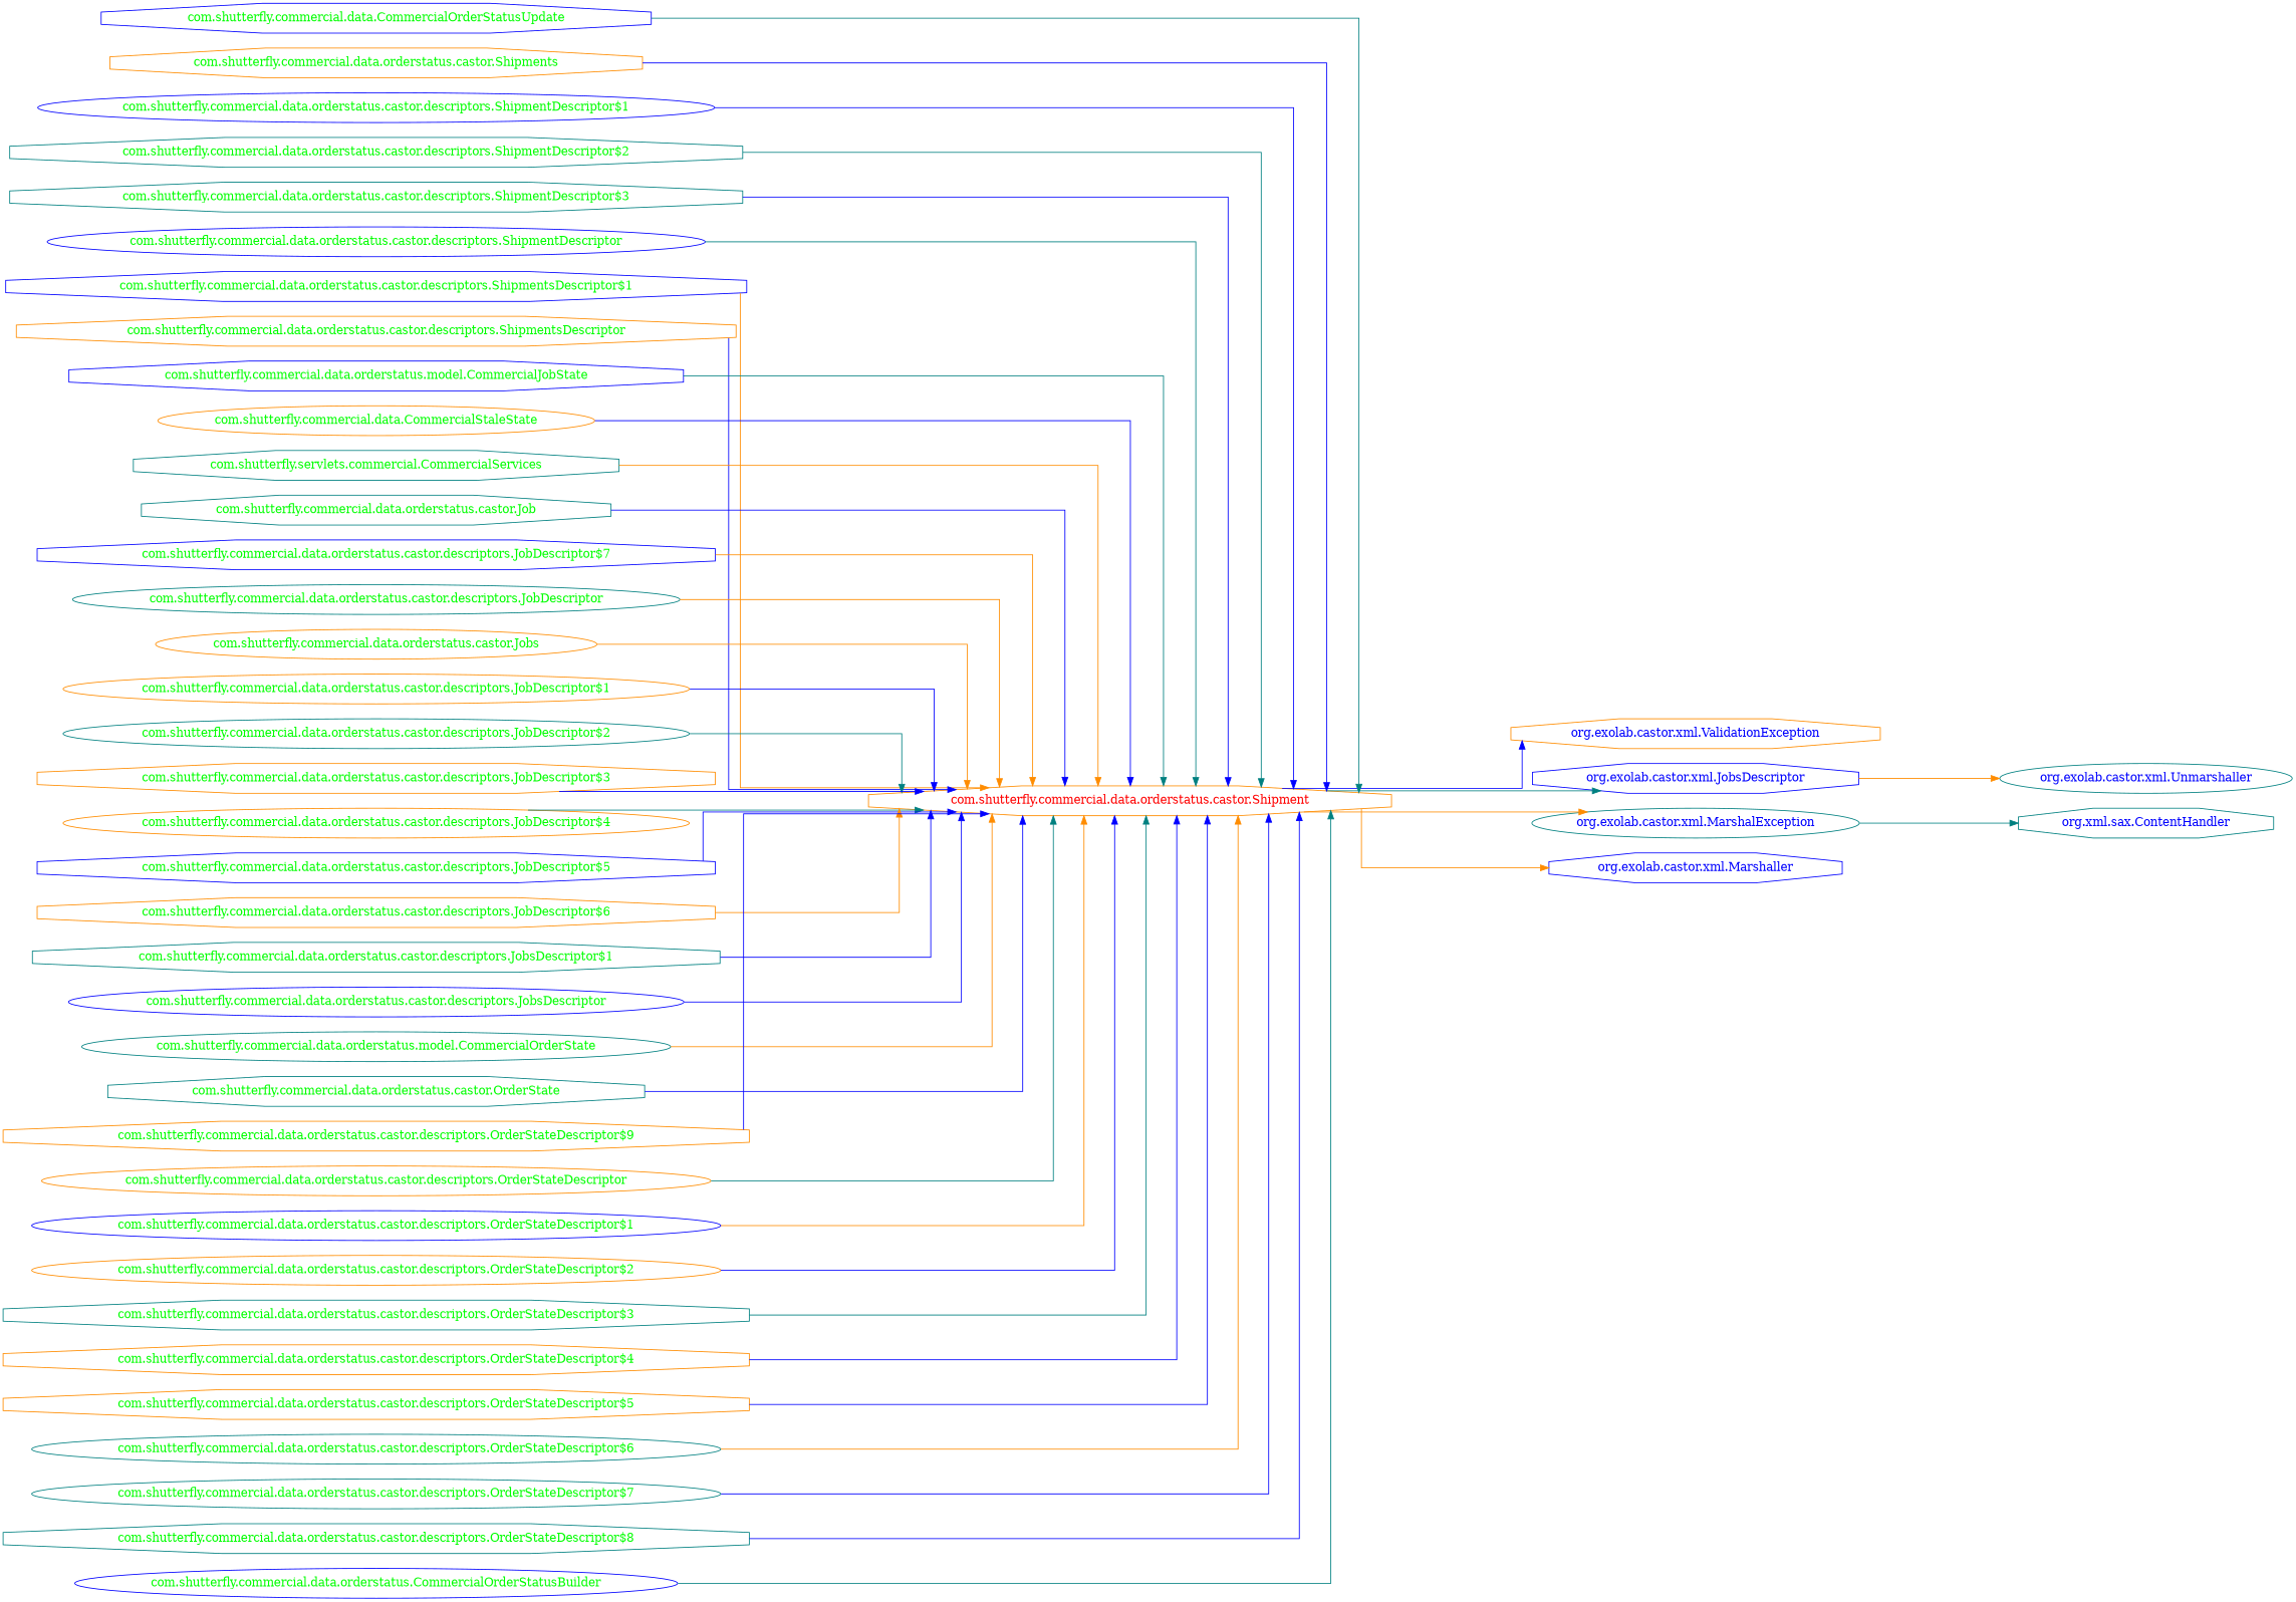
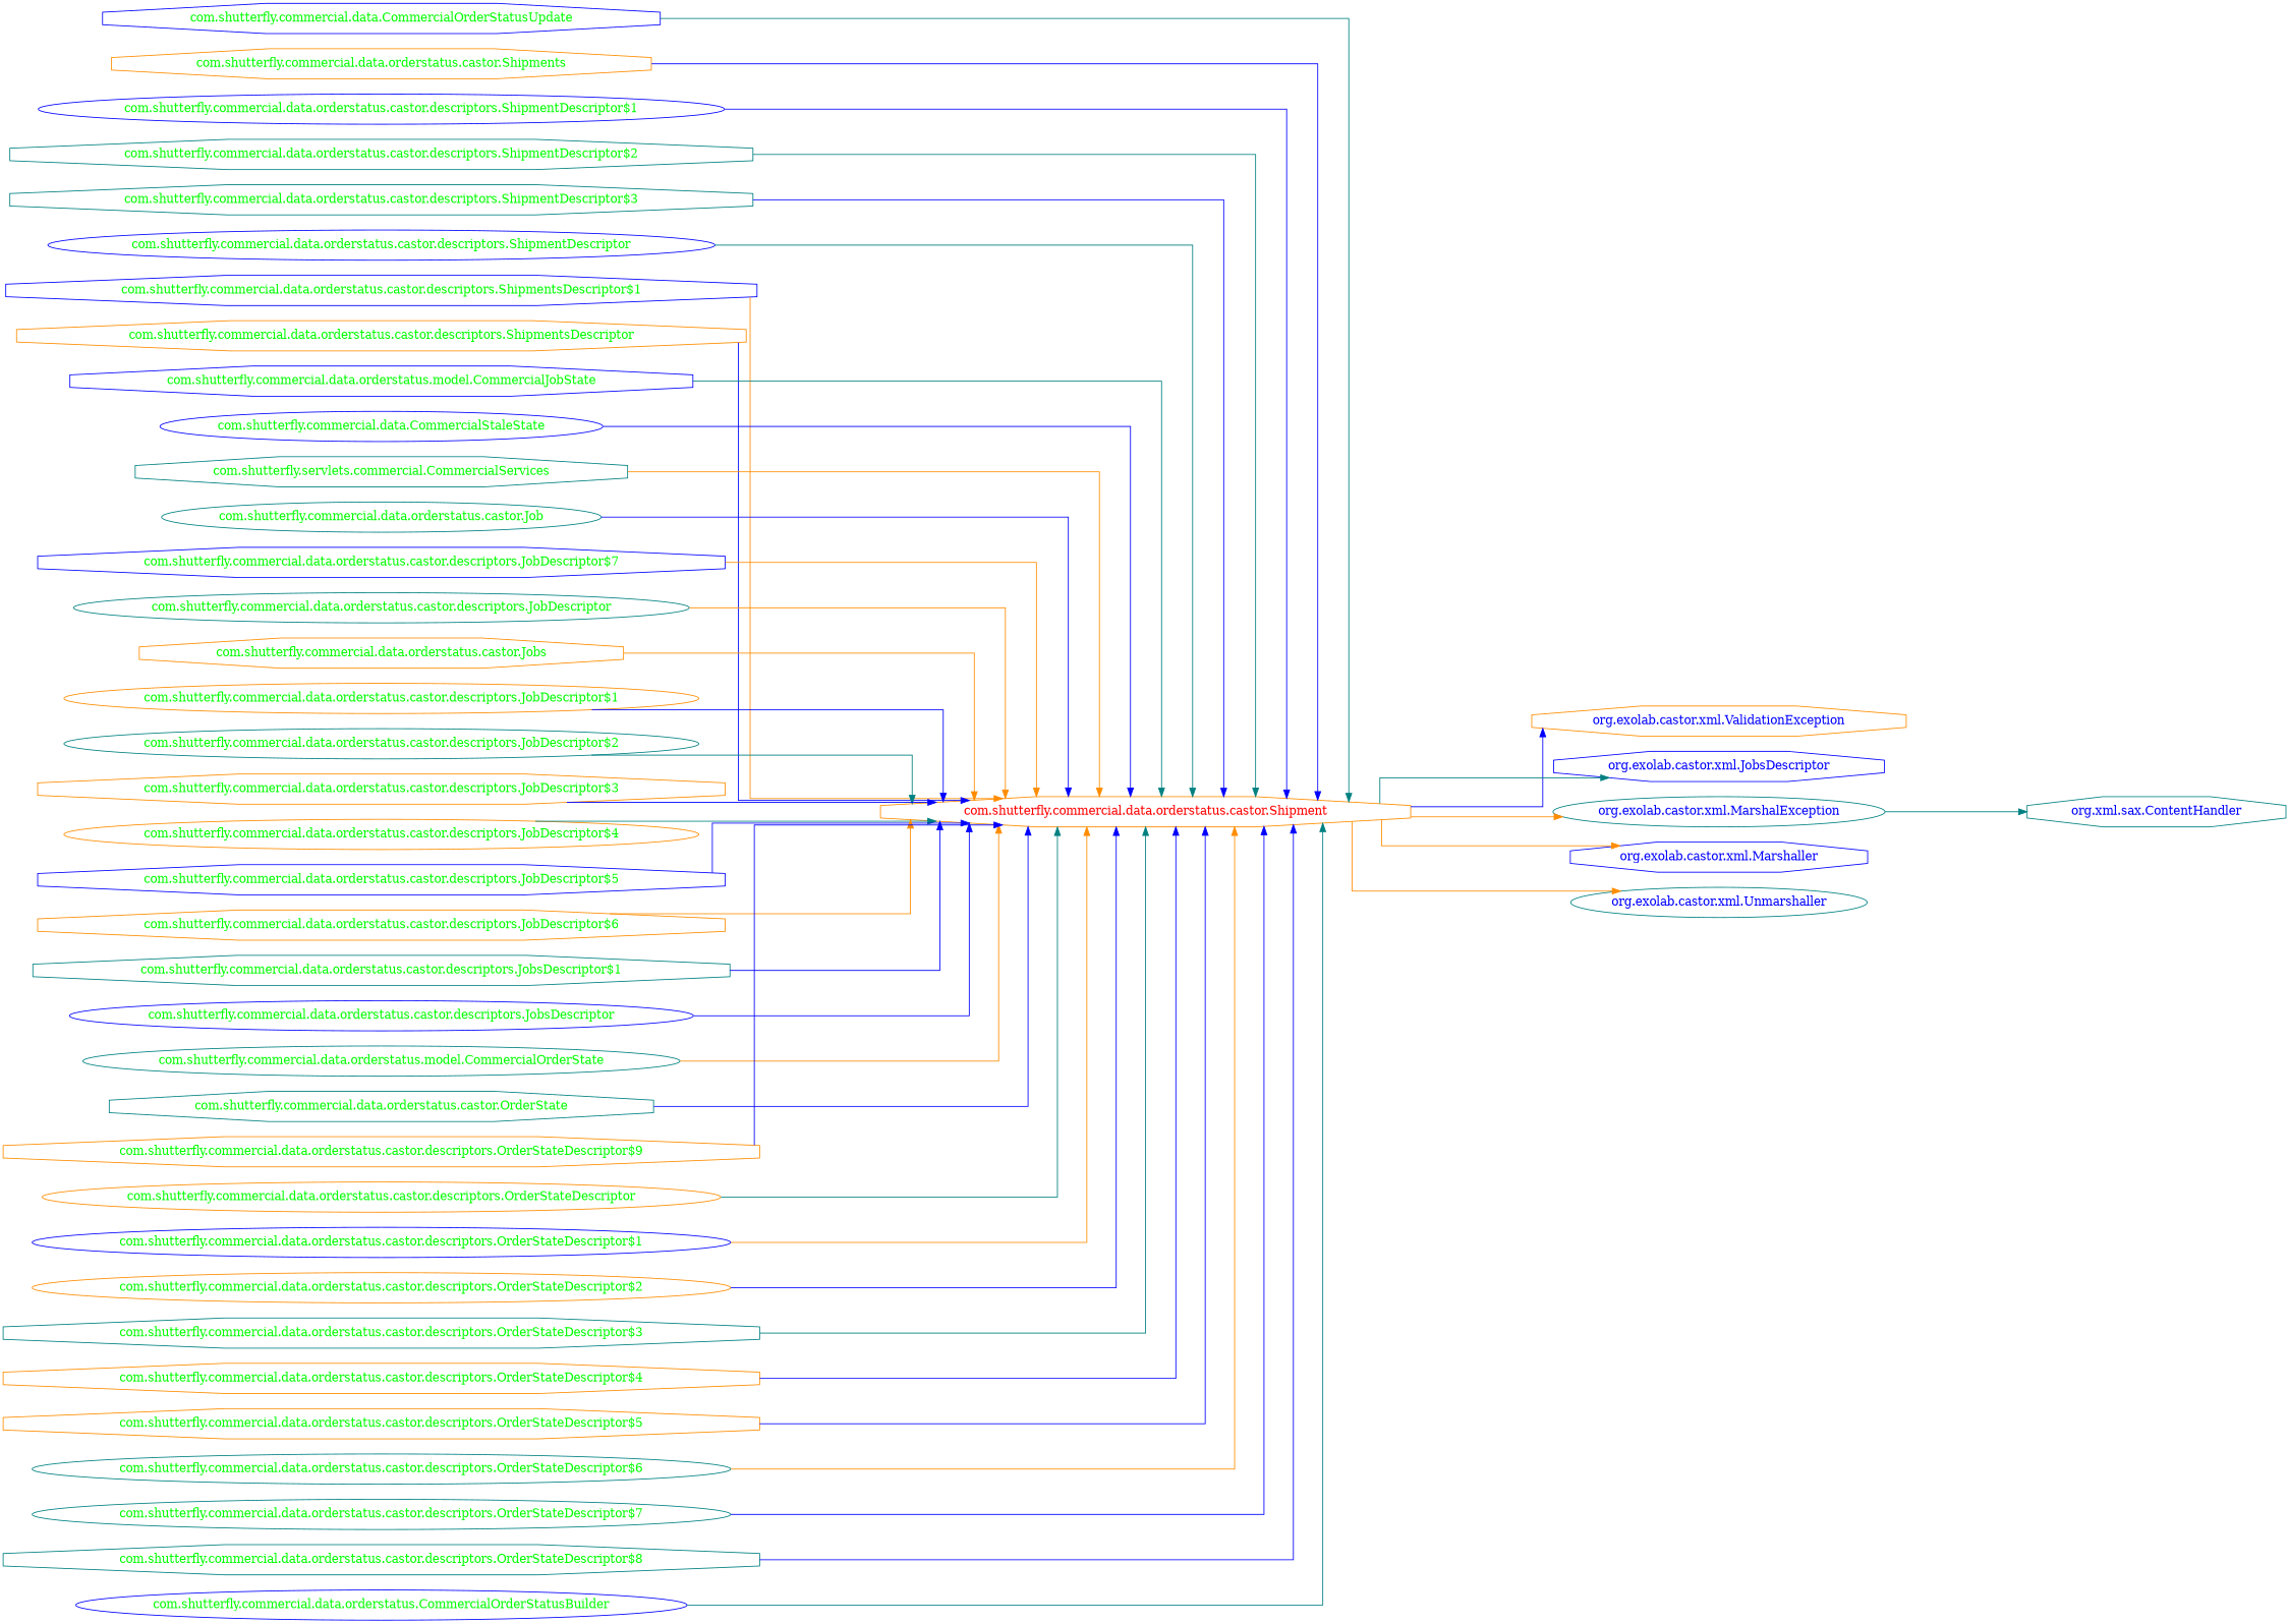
  digraph {
    concentrate=true
    rankdir=LR
    ranksep=2.0
    splines=ortho
    node [color=teal fontcolor=green shape=octagon]
    edge [color=blue]
    "com.shutterfly.commercial.data.orderstatus.castor.Shipment" [color=darkorange fontcolor=red]
    "org.exolab.castor.xml.ValidationException" [color=darkorange fontcolor=blue]
    n3 [color=blue fontcolor=blue label="org.exolab.castor.xml.JobsDescriptor"]
    "org.exolab.castor.xml.MarshalException" [fontcolor=blue shape=ellipse]
    "org.exolab.castor.xml.Marshaller" [color=blue fontcolor=blue]
    "org.exolab.castor.xml.Unmarshaller" [fontcolor=blue shape=ellipse]
    "org.xml.sax.ContentHandler" [fontcolor=blue]
    "com.shutterfly.commercial.data.CommercialOrderStatusUpdate" [color=blue]
    "com.shutterfly.commercial.data.orderstatus.castor.Shipments" [color=darkorange]
    "com.shutterfly.commercial.data.orderstatus.castor.descriptors.ShipmentDescriptor$1" [color=blue shape=ellipse]
    "com.shutterfly.commercial.data.orderstatus.castor.descriptors.ShipmentDescriptor$2"
    "com.shutterfly.commercial.data.orderstatus.castor.descriptors.ShipmentDescriptor$3"
    "com.shutterfly.commercial.data.orderstatus.castor.descriptors.ShipmentDescriptor" [color=blue shape=ellipse]
    "com.shutterfly.commercial.data.orderstatus.castor.descriptors.ShipmentsDescriptor$1" [color=blue]
    "com.shutterfly.commercial.data.orderstatus.castor.descriptors.ShipmentsDescriptor" [color=darkorange]
    "com.shutterfly.commercial.data.orderstatus.model.CommercialJobState" [color=blue]
-   "com.shutterfly.commercial.data.CommercialStaleState" [color=darkorange shape=ellipse]
+   "com.shutterfly.commercial.data.CommercialStaleState" [color=blue shape=ellipse]
    "com.shutterfly.servlets.commercial.CommercialServices"
-   "com.shutterfly.commercial.data.orderstatus.castor.Job"
+   "com.shutterfly.commercial.data.orderstatus.castor.Job" [shape=ellipse]
    "com.shutterfly.commercial.data.orderstatus.castor.descriptors.JobDescriptor$7" [color=blue]
    "com.shutterfly.commercial.data.orderstatus.castor.descriptors.JobDescriptor" [shape=ellipse]
-   "com.shutterfly.commercial.data.orderstatus.castor.Jobs" [color=darkorange shape=ellipse]
+   "com.shutterfly.commercial.data.orderstatus.castor.Jobs" [color=darkorange]
    "com.shutterfly.commercial.data.orderstatus.castor.descriptors.JobDescriptor$1" [color=darkorange shape=ellipse]
    "com.shutterfly.commercial.data.orderstatus.castor.descriptors.JobDescriptor$2" [shape=ellipse]
    "com.shutterfly.commercial.data.orderstatus.castor.descriptors.JobDescriptor$3" [color=darkorange]
    "com.shutterfly.commercial.data.orderstatus.castor.descriptors.JobDescriptor$4" [color=darkorange shape=ellipse]
    "com.shutterfly.commercial.data.orderstatus.castor.descriptors.JobDescriptor$5" [color=blue]
    "com.shutterfly.commercial.data.orderstatus.castor.descriptors.JobDescriptor$6" [color=darkorange]
    "com.shutterfly.commercial.data.orderstatus.castor.descriptors.JobsDescriptor$1"
    "com.shutterfly.commercial.data.orderstatus.castor.descriptors.JobsDescriptor" [color=blue shape=ellipse]
    "com.shutterfly.commercial.data.orderstatus.model.CommercialOrderState" [shape=ellipse]
    "com.shutterfly.commercial.data.orderstatus.castor.OrderState"
    "com.shutterfly.commercial.data.orderstatus.castor.descriptors.OrderStateDescriptor$9" [color=darkorange]
    "com.shutterfly.commercial.data.orderstatus.castor.descriptors.OrderStateDescriptor" [color=darkorange shape=ellipse]
    "com.shutterfly.commercial.data.orderstatus.castor.descriptors.OrderStateDescriptor$1" [color=blue shape=ellipse]
    "com.shutterfly.commercial.data.orderstatus.castor.descriptors.OrderStateDescriptor$2" [color=darkorange shape=ellipse]
    "com.shutterfly.commercial.data.orderstatus.castor.descriptors.OrderStateDescriptor$3"
    "com.shutterfly.commercial.data.orderstatus.castor.descriptors.OrderStateDescriptor$4" [color=darkorange]
    "com.shutterfly.commercial.data.orderstatus.castor.descriptors.OrderStateDescriptor$5" [color=darkorange]
    "com.shutterfly.commercial.data.orderstatus.castor.descriptors.OrderStateDescriptor$6" [shape=ellipse]
    "com.shutterfly.commercial.data.orderstatus.castor.descriptors.OrderStateDescriptor$7" [shape=ellipse]
    "com.shutterfly.commercial.data.orderstatus.castor.descriptors.OrderStateDescriptor$8"
    "com.shutterfly.commercial.data.orderstatus.CommercialOrderStatusBuilder" [color=blue shape=ellipse]
    "com.shutterfly.commercial.data.orderstatus.castor.Shipment" -> "org.exolab.castor.xml.ValidationException"
    "com.shutterfly.commercial.data.orderstatus.castor.Shipment" -> n3 [color=teal]
    "com.shutterfly.commercial.data.orderstatus.castor.Shipment" -> "org.exolab.castor.xml.MarshalException" [color=darkorange]
    "com.shutterfly.commercial.data.orderstatus.castor.Shipment" -> "org.exolab.castor.xml.Marshaller" [color=darkorange]
-   n3 -> "org.exolab.castor.xml.Unmarshaller" [color=darkorange]
+   "com.shutterfly.commercial.data.orderstatus.castor.Shipment" -> "org.exolab.castor.xml.Unmarshaller" [color=darkorange]
    "org.exolab.castor.xml.MarshalException" -> "org.xml.sax.ContentHandler" [color=teal]
    "com.shutterfly.commercial.data.CommercialOrderStatusUpdate" -> "com.shutterfly.commercial.data.orderstatus.castor.Shipment" [color=teal]
    "com.shutterfly.commercial.data.orderstatus.castor.Shipments" -> "com.shutterfly.commercial.data.orderstatus.castor.Shipment"
    "com.shutterfly.commercial.data.orderstatus.castor.descriptors.ShipmentDescriptor$1" -> "com.shutterfly.commercial.data.orderstatus.castor.Shipment"
    "com.shutterfly.commercial.data.orderstatus.castor.descriptors.ShipmentDescriptor$2" -> "com.shutterfly.commercial.data.orderstatus.castor.Shipment" [color=teal]
    "com.shutterfly.commercial.data.orderstatus.castor.descriptors.ShipmentDescriptor$3" -> "com.shutterfly.commercial.data.orderstatus.castor.Shipment"
    "com.shutterfly.commercial.data.orderstatus.castor.descriptors.ShipmentDescriptor" -> "com.shutterfly.commercial.data.orderstatus.castor.Shipment" [color=teal]
    "com.shutterfly.commercial.data.orderstatus.castor.descriptors.ShipmentsDescriptor$1" -> "com.shutterfly.commercial.data.orderstatus.castor.Shipment" [color=darkorange]
    "com.shutterfly.commercial.data.orderstatus.castor.descriptors.ShipmentsDescriptor" -> "com.shutterfly.commercial.data.orderstatus.castor.Shipment"
    "com.shutterfly.commercial.data.orderstatus.model.CommercialJobState" -> "com.shutterfly.commercial.data.orderstatus.castor.Shipment" [color=teal]
    "com.shutterfly.commercial.data.CommercialStaleState" -> "com.shutterfly.commercial.data.orderstatus.castor.Shipment"
    "com.shutterfly.servlets.commercial.CommercialServices" -> "com.shutterfly.commercial.data.orderstatus.castor.Shipment" [color=darkorange]
    "com.shutterfly.commercial.data.orderstatus.castor.Job" -> "com.shutterfly.commercial.data.orderstatus.castor.Shipment"
    "com.shutterfly.commercial.data.orderstatus.castor.descriptors.JobDescriptor$7" -> "com.shutterfly.commercial.data.orderstatus.castor.Shipment" [color=darkorange]
    "com.shutterfly.commercial.data.orderstatus.castor.descriptors.JobDescriptor" -> "com.shutterfly.commercial.data.orderstatus.castor.Shipment" [color=darkorange]
    "com.shutterfly.commercial.data.orderstatus.castor.Jobs" -> "com.shutterfly.commercial.data.orderstatus.castor.Shipment" [color=darkorange]
    "com.shutterfly.commercial.data.orderstatus.castor.descriptors.JobDescriptor$1" -> "com.shutterfly.commercial.data.orderstatus.castor.Shipment"
    "com.shutterfly.commercial.data.orderstatus.castor.descriptors.JobDescriptor$2" -> "com.shutterfly.commercial.data.orderstatus.castor.Shipment" [color=teal]
    "com.shutterfly.commercial.data.orderstatus.castor.descriptors.JobDescriptor$3" -> "com.shutterfly.commercial.data.orderstatus.castor.Shipment"
    "com.shutterfly.commercial.data.orderstatus.castor.descriptors.JobDescriptor$4" -> "com.shutterfly.commercial.data.orderstatus.castor.Shipment" [color=teal]
    "com.shutterfly.commercial.data.orderstatus.castor.descriptors.JobDescriptor$5" -> "com.shutterfly.commercial.data.orderstatus.castor.Shipment"
    "com.shutterfly.commercial.data.orderstatus.castor.descriptors.JobDescriptor$6" -> "com.shutterfly.commercial.data.orderstatus.castor.Shipment" [color=darkorange]
    "com.shutterfly.commercial.data.orderstatus.castor.descriptors.JobsDescriptor$1" -> "com.shutterfly.commercial.data.orderstatus.castor.Shipment"
    "com.shutterfly.commercial.data.orderstatus.castor.descriptors.JobsDescriptor" -> "com.shutterfly.commercial.data.orderstatus.castor.Shipment"
    "com.shutterfly.commercial.data.orderstatus.model.CommercialOrderState" -> "com.shutterfly.commercial.data.orderstatus.castor.Shipment" [color=darkorange]
    "com.shutterfly.commercial.data.orderstatus.castor.OrderState" -> "com.shutterfly.commercial.data.orderstatus.castor.Shipment"
    "com.shutterfly.commercial.data.orderstatus.castor.descriptors.OrderStateDescriptor$9" -> "com.shutterfly.commercial.data.orderstatus.castor.Shipment"
    "com.shutterfly.commercial.data.orderstatus.castor.descriptors.OrderStateDescriptor" -> "com.shutterfly.commercial.data.orderstatus.castor.Shipment" [color=teal]
    "com.shutterfly.commercial.data.orderstatus.castor.descriptors.OrderStateDescriptor$1" -> "com.shutterfly.commercial.data.orderstatus.castor.Shipment" [color=darkorange]
    "com.shutterfly.commercial.data.orderstatus.castor.descriptors.OrderStateDescriptor$2" -> "com.shutterfly.commercial.data.orderstatus.castor.Shipment"
    "com.shutterfly.commercial.data.orderstatus.castor.descriptors.OrderStateDescriptor$3" -> "com.shutterfly.commercial.data.orderstatus.castor.Shipment" [color=teal]
    "com.shutterfly.commercial.data.orderstatus.castor.descriptors.OrderStateDescriptor$4" -> "com.shutterfly.commercial.data.orderstatus.castor.Shipment"
    "com.shutterfly.commercial.data.orderstatus.castor.descriptors.OrderStateDescriptor$5" -> "com.shutterfly.commercial.data.orderstatus.castor.Shipment"
    "com.shutterfly.commercial.data.orderstatus.castor.descriptors.OrderStateDescriptor$6" -> "com.shutterfly.commercial.data.orderstatus.castor.Shipment" [color=darkorange]
    "com.shutterfly.commercial.data.orderstatus.castor.descriptors.OrderStateDescriptor$7" -> "com.shutterfly.commercial.data.orderstatus.castor.Shipment"
    "com.shutterfly.commercial.data.orderstatus.castor.descriptors.OrderStateDescriptor$8" -> "com.shutterfly.commercial.data.orderstatus.castor.Shipment"
    "com.shutterfly.commercial.data.orderstatus.CommercialOrderStatusBuilder" -> "com.shutterfly.commercial.data.orderstatus.castor.Shipment" [color=teal]
  }
